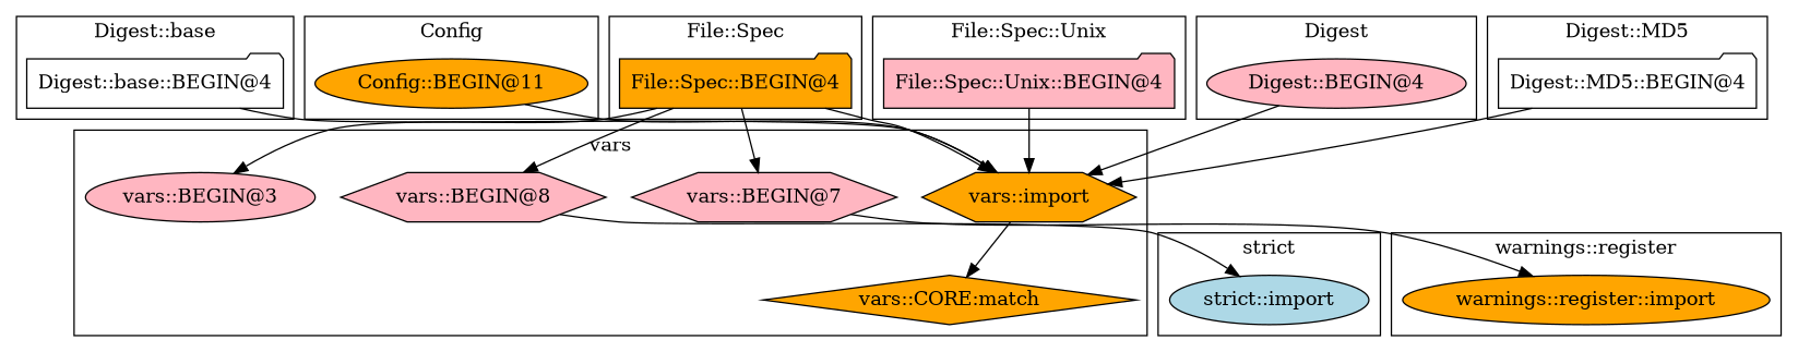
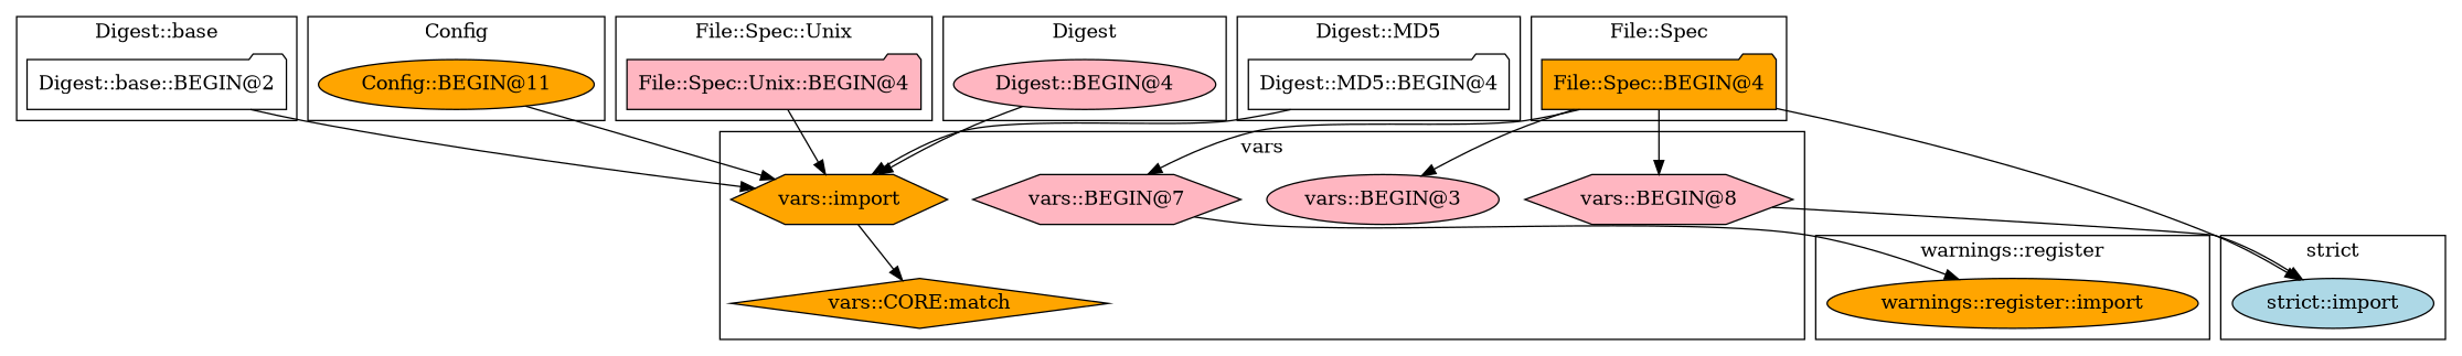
  digraph {
    node [fillcolor=orange shape=ellipse style=filled]
-   "Digest::base::BEGIN@4" [fillcolor=white shape=folder]
+   "Digest::base::BEGIN@4" [fillcolor=white shape=folder label="Digest::base::BEGIN@2"]
    "Config::BEGIN@11"
    "File::Spec::BEGIN@4" [shape=folder]
    "vars::BEGIN@3" [fillcolor=lightpink]
    "vars::BEGIN@8" [fillcolor=lightpink shape=hexagon]
    "vars::import" [shape=hexagon]
    "vars::CORE:match" [shape=diamond]
    "vars::BEGIN@7" [fillcolor=lightpink shape=hexagon]
    "File::Spec::Unix::BEGIN@4" [fillcolor=lightpink shape=folder]
    "warnings::register::import"
    "strict::import" [fillcolor=lightblue]
    "Digest::BEGIN@4" [fillcolor=lightpink]
    "Digest::MD5::BEGIN@4" [fillcolor=white shape=folder]
    subgraph cluster_1 {
      label="Digest::base"
      "Digest::base::BEGIN@4"
    }
    subgraph cluster_2 {
      label=Config
      "Config::BEGIN@11"
    }
    subgraph cluster_3 {
      label="File::Spec"
      "File::Spec::BEGIN@4"
    }
    subgraph cluster_4 {
      label=vars
      "vars::BEGIN@3"
      "vars::BEGIN@8"
      "vars::import"
      "vars::CORE:match"
      "vars::BEGIN@7"
    }
    subgraph cluster_5 {
      label="File::Spec::Unix"
      "File::Spec::Unix::BEGIN@4"
    }
    subgraph cluster_6 {
      label="warnings::register"
      "warnings::register::import"
    }
    subgraph cluster_7 {
      label="strict"
      "strict::import"
    }
    subgraph cluster_8 {
      label=Digest
      "Digest::BEGIN@4"
    }
    subgraph cluster_9 {
      label="Digest::MD5"
      "Digest::MD5::BEGIN@4"
    }
    "Digest::base::BEGIN@4" -> "vars::import"
    "Config::BEGIN@11" -> "vars::import"
    "File::Spec::BEGIN@4" -> "vars::BEGIN@3"
    "File::Spec::BEGIN@4" -> "vars::BEGIN@8"
-   "File::Spec::BEGIN@4" -> "vars::import"
+   "File::Spec::BEGIN@4" -> "strict::import"
    "File::Spec::BEGIN@4" -> "vars::BEGIN@7"
    "vars::BEGIN@8" -> "strict::import"
    "vars::import" -> "vars::CORE:match"
    "vars::BEGIN@7" -> "warnings::register::import"
    "File::Spec::Unix::BEGIN@4" -> "vars::import"
    "Digest::BEGIN@4" -> "vars::import"
    "Digest::MD5::BEGIN@4" -> "vars::import"
  }
